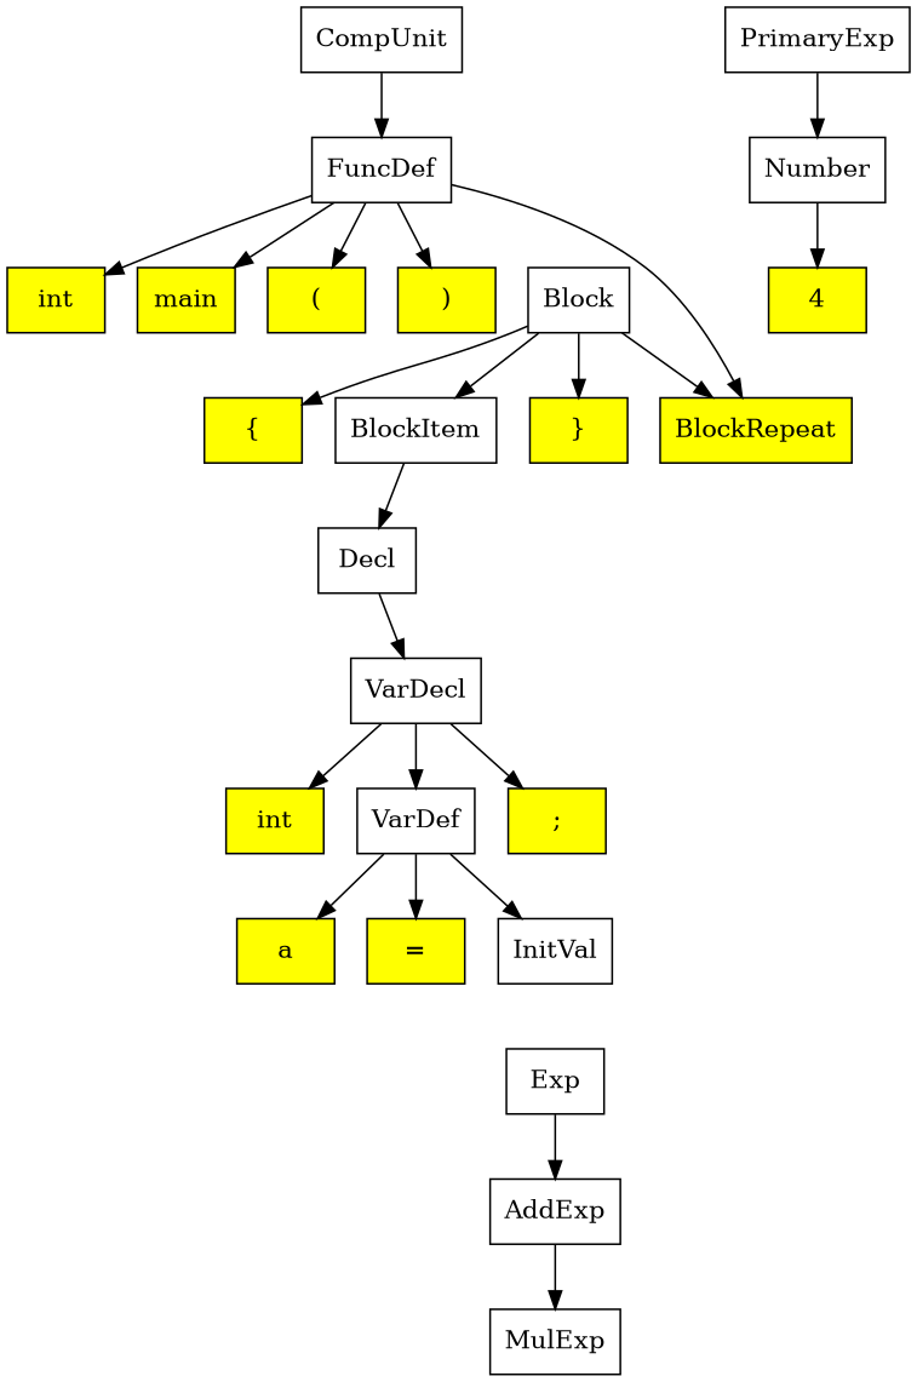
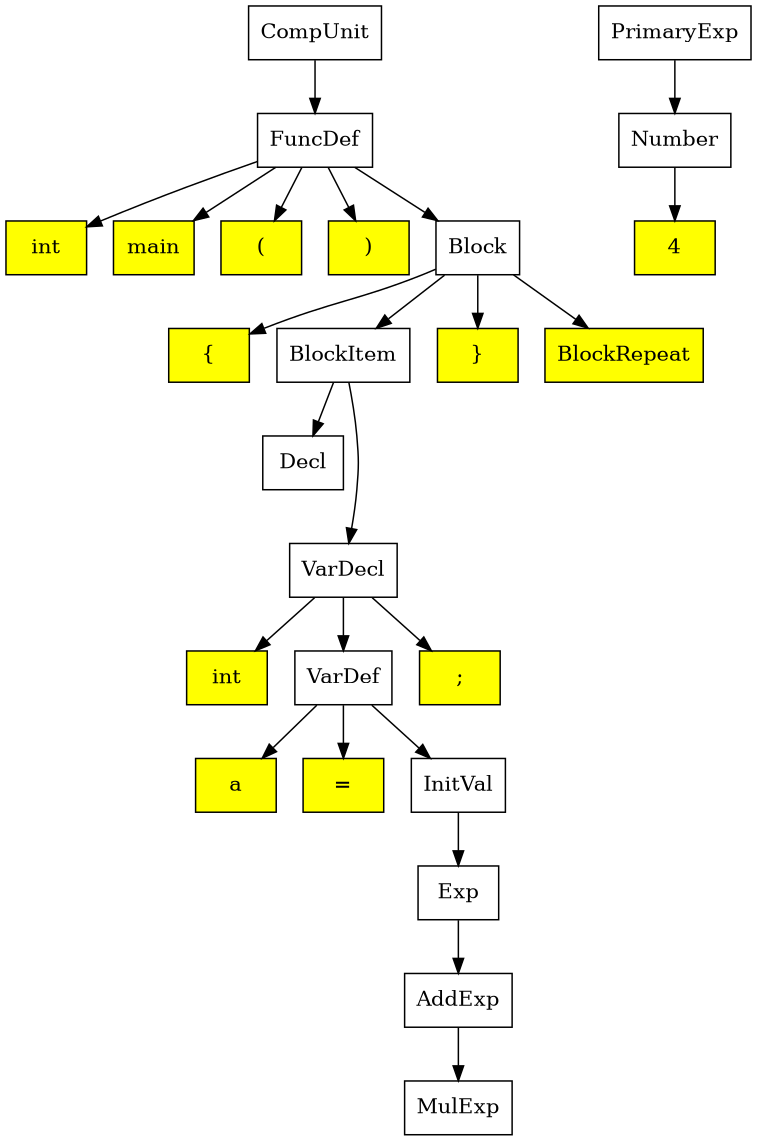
  digraph {
    fontname=Consolas
    fontsize=24
    node [shape=box]
    n1 [label=CompUnit]
    n2 [label=FuncDef]
    n3 [fillcolor=yellow label=int style=filled]
    n4 [fillcolor=yellow label=main style=filled]
    n5 [fillcolor=yellow label="(" style=filled]
    n6 [fillcolor=yellow label=")" style=filled]
    n7 [label=Block]
    n8 [fillcolor=yellow label="{" style=filled]
    n9 [label=BlockItem]
    n10 [fillcolor=yellow label=BlockRepeat style=filled]
    n11 [fillcolor=yellow label="}" style=filled]
    n12 [label=Decl]
    n13 [label=VarDecl]
    n14 [fillcolor=yellow label=int style=filled]
    n15 [label=VarDef]
    n16 [fillcolor=yellow label=";" style=filled]
    n17 [fillcolor=yellow label=a style=filled]
    n18 [fillcolor=yellow label="=" style=filled]
    n19 [label=InitVal]
    n20 [label=Exp]
    n21 [label=AddExp]
    n22 [label=MulExp]
    n23 [label=PrimaryExp]
    n24 [label=Number]
    n25 [fillcolor=yellow label=4 style=filled]
    n1 -> n2
    n2 -> n3
    n2 -> n4
    n2 -> n5
    n2 -> n6
-   n2 -> n10
+   n2 -> n7
    n7 -> n8
    n7 -> n9
    n7 -> n10
    n7 -> n11
    n9 -> n12
-   n12 -> n13
+   n9 -> n13
    n13 -> n14
    n13 -> n15
    n13 -> n16
    n15 -> n17
    n15 -> n18
    n15 -> n19
+   n19 -> n20
    n20 -> n21
    n21 -> n22
    n23 -> n24
    n24 -> n25
  }
